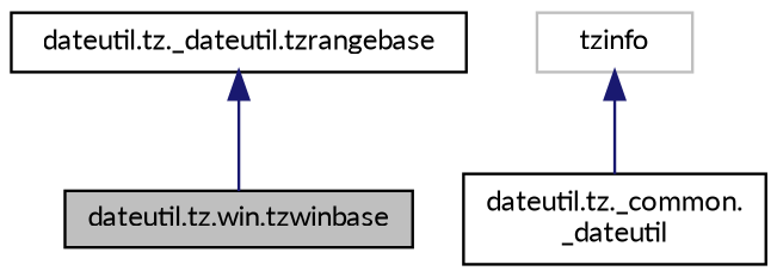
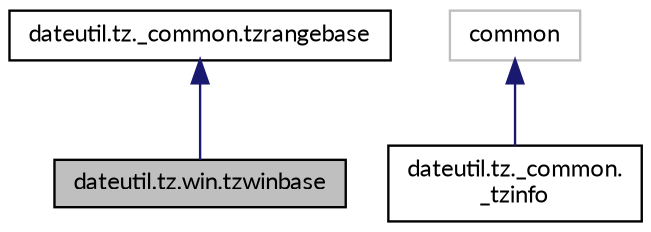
  digraph {
    fontname=Lato
    node [color=black fillcolor=white fontname=Lato fontsize=10 shape=record style=filled]
    edge [color=midnightblue dir=back fontname=Lato fontsize=10 labelfontname=Helvetica labelfontsize=10 style=solid]
    n1 [fillcolor=grey75 fontcolor=black height=0.2 label="dateutil.tz.win.tzwinbase" width=0.4]
-   n2 [height=0.2 label="dateutil.tz._dateutil.tzrangebase" width=0.4]
-   n3 [height=0.2 label="dateutil.tz._common.\l_dateutil" width=0.4]
-   n4 [color=grey75 height=0.2 label=tzinfo width=0.4]
+   n2 [height=0.2 label="dateutil.tz._common.tzrangebase" width=0.4]
+   n3 [height=0.2 label="dateutil.tz._common.\l_tzinfo" width=0.4]
+   n4 [color=grey75 height=0.2 label=common width=0.4]
    n2 -> n1
    n4 -> n3
  }
